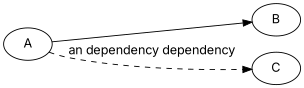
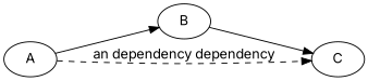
  digraph {
    fontname=Inter
    rankdir=LR
    node [fontname=Inter]
    edge [fontname=Inter]
    A
    B
    C
    subgraph sub_1 {
      rankdir=same
      A
      B
      C
    }
    A -> B
    A -> C [label="an dependency dependency" style=dashed]
+   B -> C
  }
